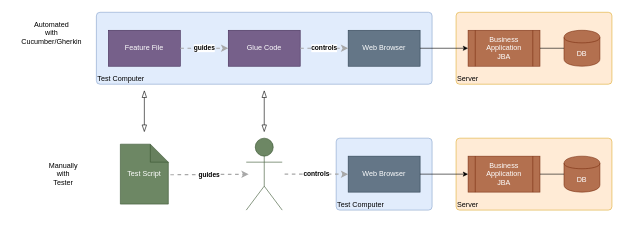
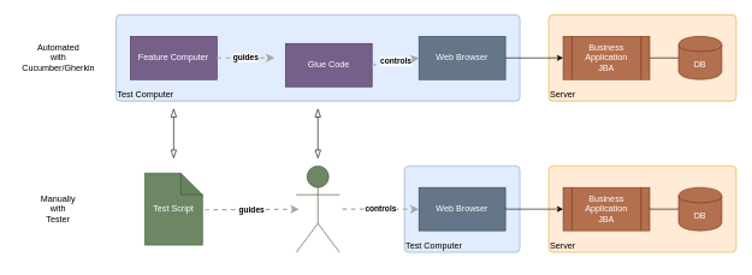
  <mxCell id="0" />
  <mxCell id="1" parent="0" />
  <mxCell id="2" value="" style="endArrow=blockThin;startArrow=blockThin;html=1;startFill=0;endFill=0;endSize=10;startSize=10;" edge="1" parent="1"><mxGeometry width="50" height="50" relative="1" as="geometry"><mxPoint x="240" y="220" as="sourcePoint" /><mxPoint x="240" y="150" as="targetPoint" /></mxGeometry></mxCell>
  <mxCell id="3" value="" style="group" vertex="1" connectable="0" parent="1"><mxGeometry x="20" y="20" width="1000" height="120" as="geometry" /></mxCell>
- <mxCell id="4" value="Automated&lt;br&gt;with&lt;br&gt;Cucumber/Gherkin" style="text;html=1;align=center;verticalAlign=middle;resizable=0;points=[];autosize=1;" vertex="1" parent="3"><mxGeometry x="5" y="10" width="120" height="50" as="geometry" /></mxCell>
+ <mxCell id="4" value="Automated&lt;br&gt;with&lt;br&gt;Cucumber/Gherkin" style="text;html=1;align=center;verticalAlign=middle;resizable=0;points=[];autosize=1;" vertex="1" parent="3"><mxGeometry y="35" width="120" height="50" as="geometry" /></mxCell>
  <mxCell id="5" value="" style="group" vertex="1" connectable="0" parent="3"><mxGeometry x="140" width="560" height="120" as="geometry" /></mxCell>
  <mxCell id="6" value="&lt;div style=&quot;text-align: left&quot;&gt;Test Computer&lt;/div&gt;" style="rounded=1;whiteSpace=wrap;html=1;labelBackgroundColor=none;fillColor=#dae8fc;align=left;arcSize=5;strokeColor=#6c8ebf;verticalAlign=bottom;points=[[0.25,0,0],[0.5,0,0],[0.75,0,0],[1,0.25,0],[1,0.5,0],[1,0.75,0],[0.75,1,0],[0.5,1,0],[0.25,1,0],[0,0.75,0],[0,0.5,0],[0,0.25,0]];opacity=80;" vertex="1" parent="5"><mxGeometry width="560" height="120" as="geometry" /></mxCell>
- <mxCell id="7" value="Feature File" style="rounded=0;whiteSpace=wrap;html=1;fillColor=#76608a;strokeColor=#432D57;fontColor=#ffffff;" vertex="1" parent="5"><mxGeometry x="20" y="30" width="120" height="60" as="geometry" /></mxCell>
+ <mxCell id="7" value="Feature Computer" style="rounded=0;whiteSpace=wrap;html=1;fillColor=#76608a;strokeColor=#432D57;fontColor=#ffffff;" vertex="1" parent="5"><mxGeometry x="20" y="30" width="120" height="60" as="geometry" /></mxCell>
  <mxCell id="8" value="&lt;div style=&quot;text-align: left&quot;&gt;&lt;div style=&quot;text-align: center&quot;&gt;&lt;b&gt;guides&lt;/b&gt;&lt;/div&gt;&lt;/div&gt;" style="edgeStyle=none;rounded=0;html=1;jettySize=auto;orthogonalLoop=1;strokeColor=#A8A8A8;strokeWidth=2;fontColor=#000000;jumpStyle=none;dashed=1;exitX=1;exitY=0.5;exitDx=0;exitDy=0;" edge="1" parent="5" source="7"><mxGeometry width="200" relative="1" as="geometry"><mxPoint x="120" y="160" as="sourcePoint" /><mxPoint x="220" y="60" as="targetPoint" /></mxGeometry></mxCell>
- <mxCell id="9" value="Glue Code" style="rounded=0;whiteSpace=wrap;html=1;fillColor=#76608a;strokeColor=#432D57;fontColor=#ffffff;" vertex="1" parent="5"><mxGeometry x="220" y="30" width="120" height="60" as="geometry" /></mxCell>
+ <mxCell id="9" value="Glue Code" style="rounded=0;whiteSpace=wrap;html=1;fillColor=#76608a;strokeColor=#432D57;fontColor=#ffffff;" vertex="1" parent="5"><mxGeometry x="235" y="40" width="120" height="60" as="geometry" /></mxCell>
  <mxCell id="10" value="Web Browser" style="rounded=0;whiteSpace=wrap;html=1;fillColor=#647687;strokeColor=#314354;fontColor=#ffffff;" vertex="1" parent="5"><mxGeometry x="420" y="30" width="120" height="60" as="geometry" /></mxCell>
  <mxCell id="11" value="&lt;div style=&quot;text-align: left&quot;&gt;&lt;div style=&quot;text-align: center&quot;&gt;&lt;b&gt;controls&lt;/b&gt;&lt;/div&gt;&lt;/div&gt;" style="edgeStyle=none;rounded=0;html=1;entryX=0;entryY=0.5;jettySize=auto;orthogonalLoop=1;strokeColor=#A8A8A8;strokeWidth=2;fontColor=#000000;jumpStyle=none;dashed=1;exitX=1;exitY=0.5;exitDx=0;exitDy=0;entryDx=0;entryDy=0;" edge="1" parent="5" source="9" target="10"><mxGeometry width="200" relative="1" as="geometry"><mxPoint x="150" y="-10" as="sourcePoint" /><mxPoint x="350" y="-10" as="targetPoint" /></mxGeometry></mxCell>
  <mxCell id="12" value="" style="group" vertex="1" connectable="0" parent="3"><mxGeometry x="740" width="260" height="120" as="geometry" /></mxCell>
  <mxCell id="13" value="&lt;div style=&quot;text-align: left&quot;&gt;Server&lt;/div&gt;" style="rounded=1;whiteSpace=wrap;html=1;labelBackgroundColor=none;fillColor=#ffe6cc;align=left;arcSize=5;strokeColor=#d79b00;verticalAlign=bottom;points=[[0.25,0,0],[0.5,0,0],[0.75,0,0],[1,0.25,0],[1,0.5,0],[1,0.75,0],[0.75,1,0],[0.5,1,0],[0.25,1,0],[0,0.75,0],[0,0.5,0],[0,0.25,0]];opacity=80;" vertex="1" parent="12"><mxGeometry width="260" height="120" as="geometry" /></mxCell>
  <mxCell id="14" value="Business Application&lt;br&gt;JBA" style="shape=process;whiteSpace=wrap;html=1;backgroundOutline=1;opacity=80;fillColor=#a0522d;strokeColor=#6D1F00;fontColor=#ffffff;" vertex="1" parent="12"><mxGeometry x="20" y="30" width="120" height="60" as="geometry" /></mxCell>
  <mxCell id="15" value="DB" style="shape=cylinder;whiteSpace=wrap;html=1;boundedLbl=1;backgroundOutline=1;opacity=80;fillColor=#a0522d;strokeColor=#6D1F00;fontColor=#ffffff;" vertex="1" parent="12"><mxGeometry x="180" y="30" width="60" height="60" as="geometry" /></mxCell>
  <mxCell id="16" value="" style="endArrow=none;html=1;exitX=1;exitY=0.5;exitDx=0;exitDy=0;entryX=0;entryY=0.5;entryDx=0;entryDy=0;" edge="1" parent="12" source="14" target="15"><mxGeometry width="50" height="50" relative="1" as="geometry"><mxPoint x="-200" y="270" as="sourcePoint" /><mxPoint x="-150" y="220" as="targetPoint" /></mxGeometry></mxCell>
  <mxCell id="17" value="" style="endArrow=classic;html=1;exitX=1;exitY=0.5;exitDx=0;exitDy=0;" edge="1" parent="3" source="10" target="14"><mxGeometry width="50" height="50" relative="1" as="geometry"><mxPoint x="640" y="270" as="sourcePoint" /><mxPoint x="690" y="220" as="targetPoint" /></mxGeometry></mxCell>
  <mxCell id="18" value="" style="endArrow=blockThin;startArrow=blockThin;html=1;startFill=0;endFill=0;endSize=10;startSize=10;" edge="1" parent="1"><mxGeometry width="50" height="50" relative="1" as="geometry"><mxPoint x="440" y="220" as="sourcePoint" /><mxPoint x="440" y="150" as="targetPoint" /></mxGeometry></mxCell>
  <mxCell id="19" value="" style="group" vertex="1" connectable="0" parent="1"><mxGeometry x="35" y="230" width="985" height="130" as="geometry" /></mxCell>
  <mxCell id="20" value="" style="group" vertex="1" connectable="0" parent="19"><mxGeometry width="985" height="130" as="geometry" /></mxCell>
- <mxCell id="21" value="Manually &lt;br&gt;with &lt;br&gt;Tester" style="text;html=1;strokeColor=none;fillColor=none;align=center;verticalAlign=middle;whiteSpace=wrap;rounded=0;" vertex="1" parent="20"><mxGeometry x="25" y="50" width="90" height="20" as="geometry" /></mxCell>
+ <mxCell id="21" value="Manually &lt;br&gt;with &lt;br&gt;Tester" style="text;html=1;strokeColor=none;fillColor=none;align=center;verticalAlign=middle;whiteSpace=wrap;rounded=0;" vertex="1" parent="20"><mxGeometry y="50" width="90" height="20" as="geometry" /></mxCell>
  <mxCell id="22" value="" style="group" vertex="1" connectable="0" parent="20"><mxGeometry x="165" width="820" height="130" as="geometry" /></mxCell>
  <mxCell id="23" value="" style="group" vertex="1" connectable="0" parent="22"><mxGeometry x="360" width="160" height="120" as="geometry" /></mxCell>
  <mxCell id="24" value="&lt;div style=&quot;text-align: left&quot;&gt;Test Computer&lt;/div&gt;" style="rounded=1;whiteSpace=wrap;html=1;labelBackgroundColor=none;fillColor=#dae8fc;align=left;arcSize=5;strokeColor=#6c8ebf;verticalAlign=bottom;points=[[0.25,0,0],[0.5,0,0],[0.75,0,0],[1,0.25,0],[1,0.5,0],[1,0.75,0],[0.75,1,0],[0.5,1,0],[0.25,1,0],[0,0.75,0],[0,0.5,0],[0,0.25,0]];opacity=80;" vertex="1" parent="23"><mxGeometry width="160" height="120" as="geometry" /></mxCell>
  <mxCell id="25" value="Web Browser" style="rounded=0;whiteSpace=wrap;html=1;fillColor=#647687;strokeColor=#314354;fontColor=#ffffff;" vertex="1" parent="23"><mxGeometry x="20" y="30" width="120" height="60" as="geometry" /></mxCell>
  <mxCell id="26" value="Test Script" style="shape=note;whiteSpace=wrap;html=1;backgroundOutline=1;darkOpacity=0.05;fillColor=#6d8764;strokeColor=#3A5431;fontColor=#ffffff;" vertex="1" parent="22"><mxGeometry y="10" width="80" height="100" as="geometry" /></mxCell>
  <mxCell id="27" value="&lt;div style=&quot;text-align: left&quot;&gt;&lt;div style=&quot;text-align: center&quot;&gt;&lt;b&gt;guides&lt;/b&gt;&lt;/div&gt;&lt;/div&gt;" style="edgeStyle=none;rounded=0;html=1;jettySize=auto;orthogonalLoop=1;strokeColor=#A8A8A8;strokeWidth=2;fontColor=#000000;jumpStyle=none;dashed=1;exitX=1.042;exitY=0.51;exitDx=0;exitDy=0;exitPerimeter=0;" edge="1" parent="22" source="26"><mxGeometry width="200" relative="1" as="geometry"><mxPoint x="40" y="270" as="sourcePoint" /><mxPoint x="214" y="60.187" as="targetPoint" /></mxGeometry></mxCell>
  <mxCell id="28" value="" style="group" vertex="1" connectable="0" parent="22"><mxGeometry x="560" width="260" height="120" as="geometry" /></mxCell>
  <mxCell id="29" value="&lt;div style=&quot;text-align: left&quot;&gt;Server&lt;/div&gt;" style="rounded=1;whiteSpace=wrap;html=1;labelBackgroundColor=none;fillColor=#ffe6cc;align=left;arcSize=5;strokeColor=#d79b00;verticalAlign=bottom;points=[[0.25,0,0],[0.5,0,0],[0.75,0,0],[1,0.25,0],[1,0.5,0],[1,0.75,0],[0.75,1,0],[0.5,1,0],[0.25,1,0],[0,0.75,0],[0,0.5,0],[0,0.25,0]];opacity=80;" vertex="1" parent="28"><mxGeometry width="260" height="120" as="geometry" /></mxCell>
  <mxCell id="30" value="Business Application&lt;br&gt;JBA" style="shape=process;whiteSpace=wrap;html=1;backgroundOutline=1;opacity=80;fillColor=#a0522d;strokeColor=#6D1F00;fontColor=#ffffff;" vertex="1" parent="28"><mxGeometry x="20" y="30" width="120" height="60" as="geometry" /></mxCell>
  <mxCell id="31" value="DB" style="shape=cylinder;whiteSpace=wrap;html=1;boundedLbl=1;backgroundOutline=1;opacity=80;fillColor=#a0522d;strokeColor=#6D1F00;fontColor=#ffffff;" vertex="1" parent="28"><mxGeometry x="180" y="30" width="60" height="60" as="geometry" /></mxCell>
  <mxCell id="32" value="" style="endArrow=none;html=1;exitX=1;exitY=0.5;exitDx=0;exitDy=0;entryX=0;entryY=0.5;entryDx=0;entryDy=0;" edge="1" parent="28" source="30" target="31"><mxGeometry width="50" height="50" relative="1" as="geometry"><mxPoint x="-200" y="270" as="sourcePoint" /><mxPoint x="-150" y="220" as="targetPoint" /></mxGeometry></mxCell>
  <mxCell id="33" value="" style="endArrow=classic;html=1;exitX=1;exitY=0.5;exitDx=0;exitDy=0;entryX=0;entryY=0.5;entryDx=0;entryDy=0;" edge="1" parent="22" target="30"><mxGeometry width="50" height="50" relative="1" as="geometry"><mxPoint x="500" y="60" as="sourcePoint" /><mxPoint x="590" y="-90" as="targetPoint" /></mxGeometry></mxCell>
  <mxCell id="34" value="&lt;div style=&quot;text-align: left&quot;&gt;&lt;div style=&quot;text-align: center&quot;&gt;&lt;b&gt;controls&lt;/b&gt;&lt;/div&gt;&lt;/div&gt;" style="edgeStyle=none;rounded=0;html=1;entryX=0;entryY=0.5;jettySize=auto;orthogonalLoop=1;strokeColor=#A8A8A8;strokeWidth=2;fontColor=#000000;jumpStyle=none;dashed=1;entryDx=0;entryDy=0;" edge="1" parent="22"><mxGeometry width="200" relative="1" as="geometry"><mxPoint x="274" y="60" as="sourcePoint" /><mxPoint x="380" y="60" as="targetPoint" /></mxGeometry></mxCell>
  <mxCell id="35" value="Actor" style="shape=umlActor;verticalLabelPosition=bottom;labelBackgroundColor=#ffffff;verticalAlign=top;html=1;outlineConnect=0;fillColor=#6d8764;strokeColor=#3A5431;fontColor=#ffffff;" vertex="1" parent="22"><mxGeometry x="210" width="60" height="120" as="geometry" /></mxCell>
